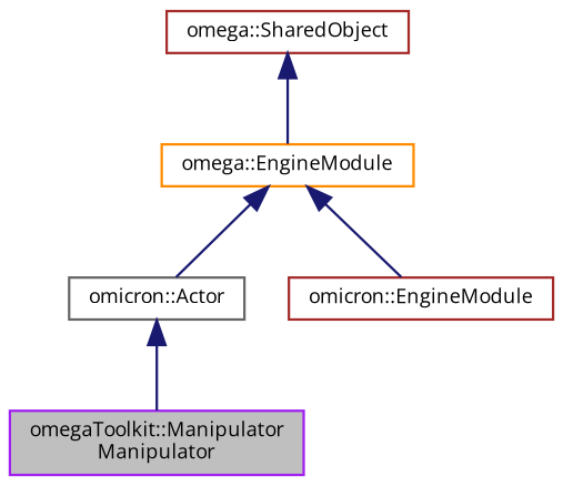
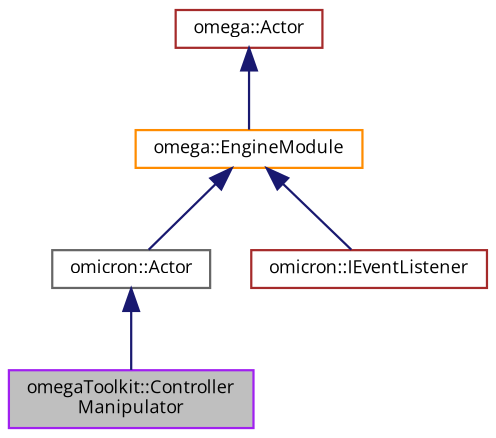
  digraph {
    fontname="Open Sans"
    node [color=brown fontname="Open Sans" fontsize=8 shape=record]
    edge [color=midnightblue dir=back fontname="Open Sans" fontsize=8 labelfontname="FreeSans.ttf" labelfontsize=8 style=solid]
-   n1 [color=purple fillcolor=grey75 fontcolor=black height=0.2 label="omegaToolkit::Manipulator\lManipulator" style=filled width=0.4]
+   n1 [color=purple fillcolor=grey75 fontcolor=black height=0.2 label="omegaToolkit::Controller\lManipulator" style=filled width=0.4]
    n2 [color=gray40 height=0.2 label="omicron::Actor" width=0.4]
    n3 [color=darkorange height=0.2 label="omega::EngineModule" width=0.4]
-   n4 [height=0.2 label="omicron::EngineModule" width=0.4]
-   n5 [height=0.2 label="omega::SharedObject" width=0.4]
+   n4 [height=0.2 label="omicron::IEventListener" width=0.4]
+   n5 [height=0.2 label="omega::Actor" width=0.4]
    n2 -> n1
    n3 -> n2
    n3 -> n4
    n5 -> n3
  }
